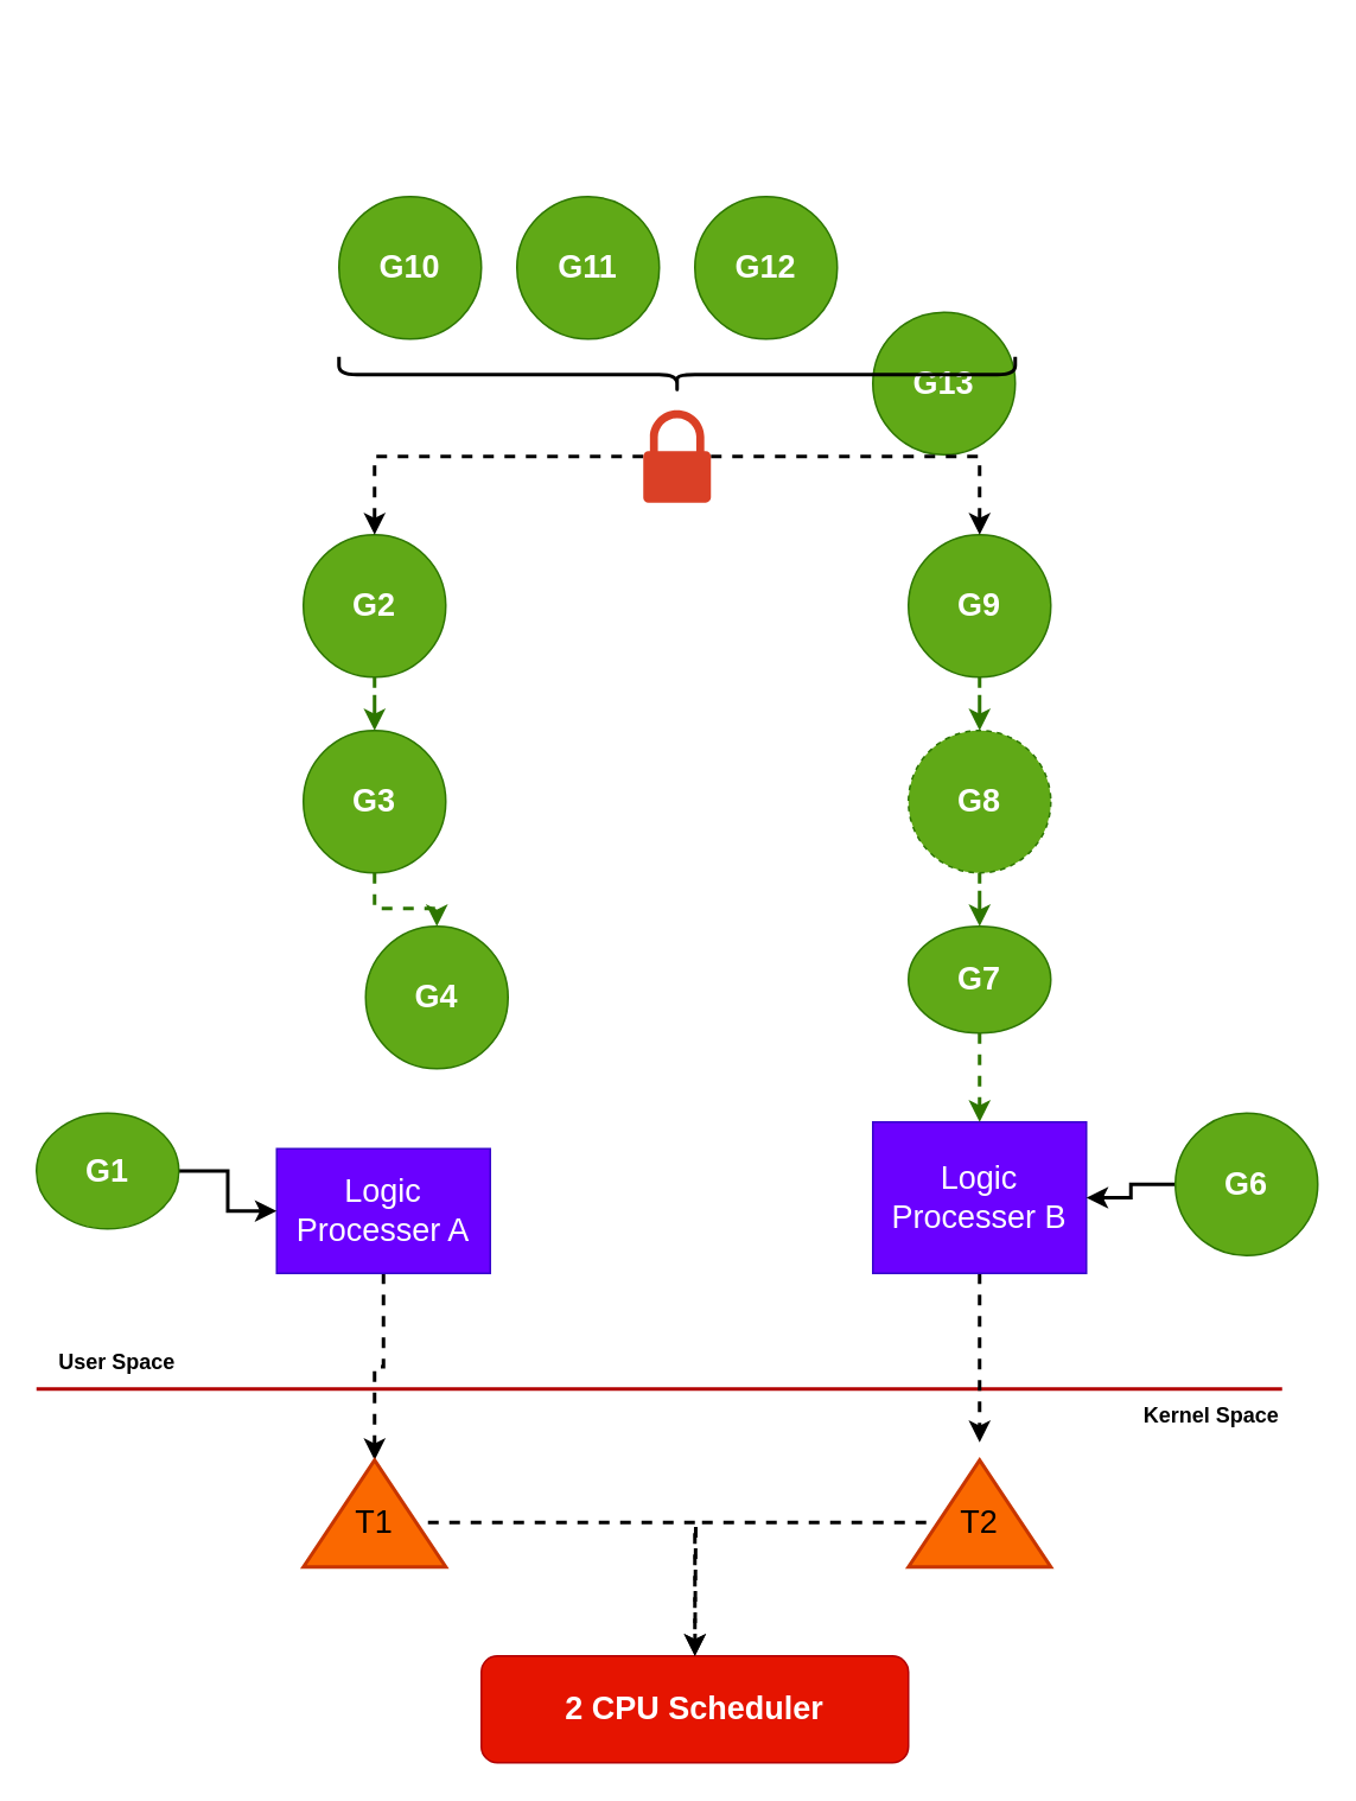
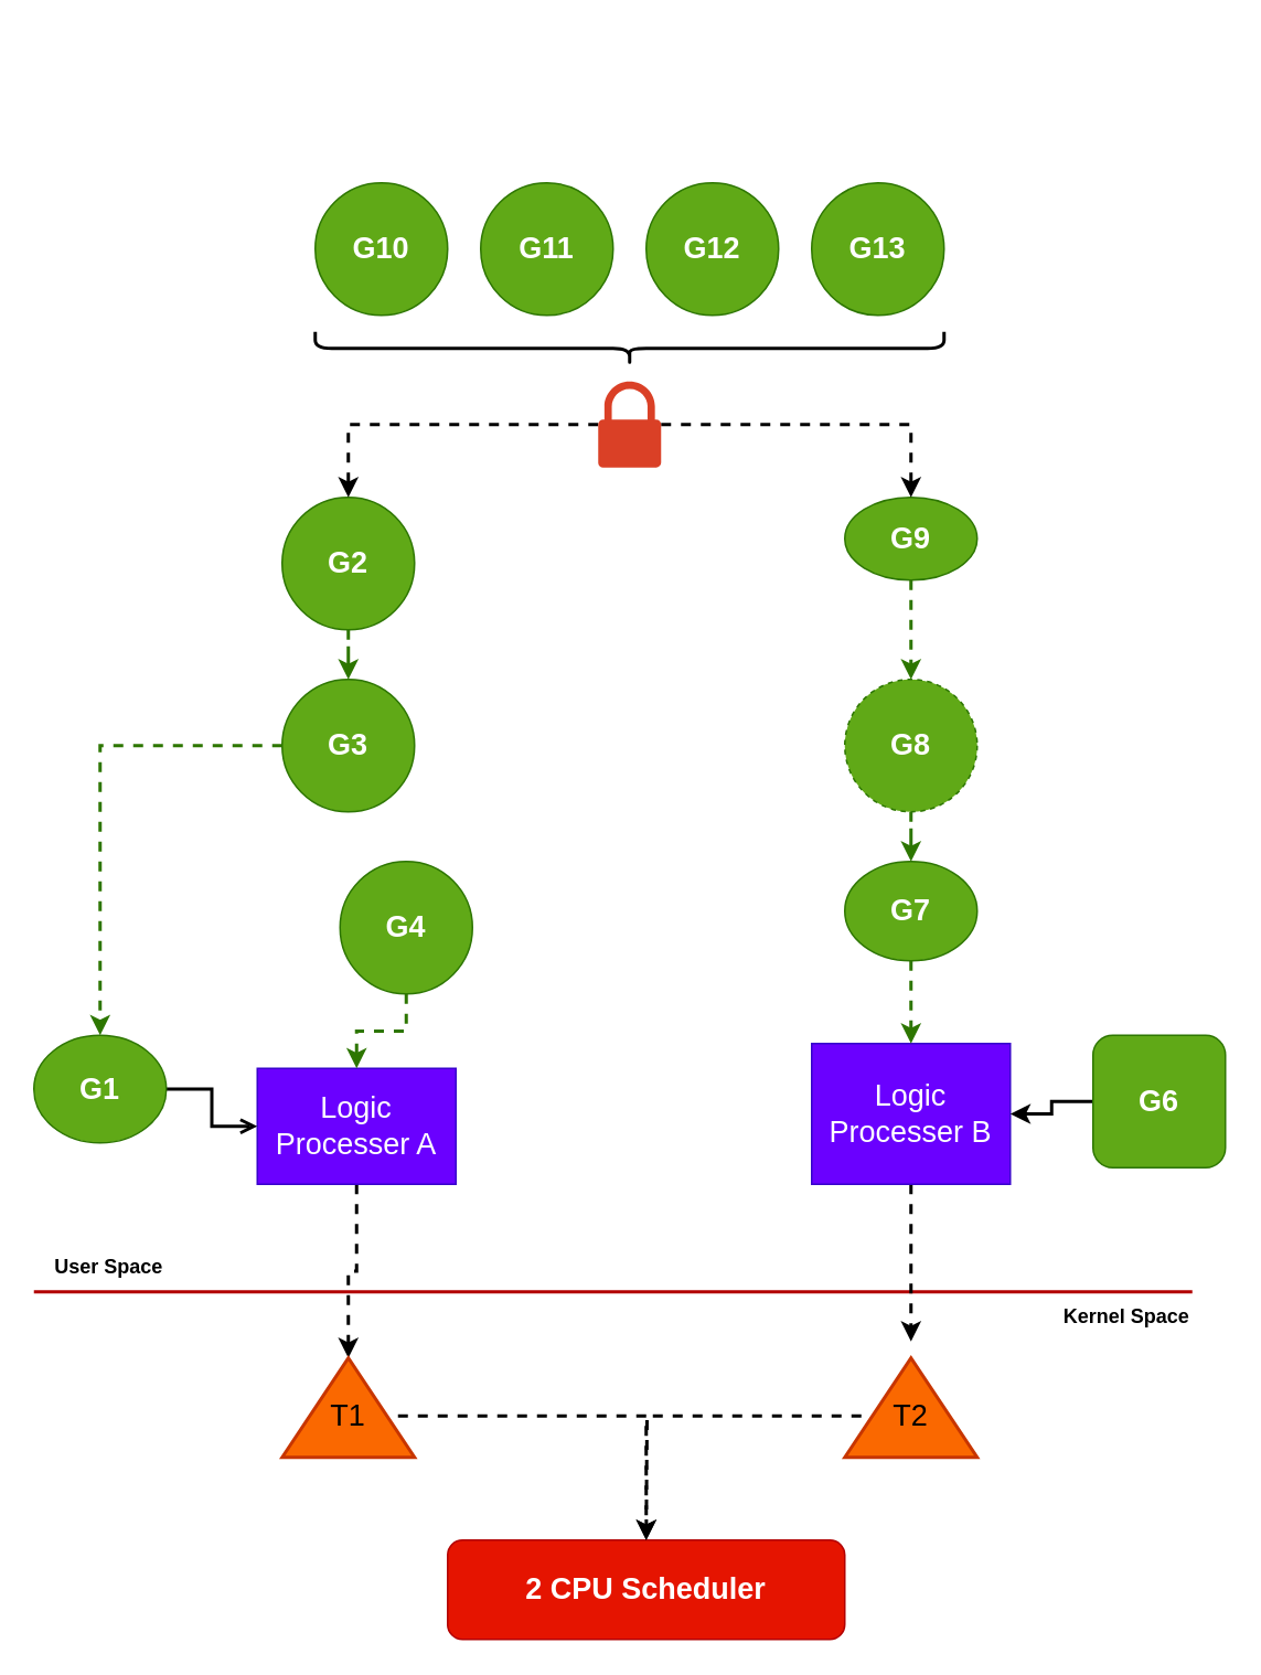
  <mxCell id="0" />
  <mxCell id="1" parent="0" />
  <mxCell id="2" value="" style="endArrow=none;html=1;rounded=0;strokeWidth=2;fillColor=#e51400;strokeColor=#B20000;" edge="1" parent="1"><mxGeometry width="50" height="50" relative="1" as="geometry"><mxPoint x="20" y="780" as="sourcePoint" /><mxPoint x="720" y="780" as="targetPoint" /></mxGeometry></mxCell>
  <mxCell id="3" value="&lt;b&gt;User Space&lt;/b&gt;" style="text;html=1;align=center;verticalAlign=middle;resizable=0;points=[];autosize=1;strokeColor=none;fillColor=none;" vertex="1" parent="1"><mxGeometry x="20" y="750" width="90" height="30" as="geometry" /></mxCell>
  <mxCell id="4" value="&lt;font style=&quot;font-size: 12px;&quot;&gt;&lt;b&gt;Kernel Space&lt;/b&gt;&lt;/font&gt;" style="text;html=1;align=center;verticalAlign=middle;resizable=0;points=[];autosize=1;strokeColor=none;fillColor=none;" vertex="1" parent="1"><mxGeometry x="630" y="780" width="100" height="30" as="geometry" /></mxCell>
  <mxCell id="5" value="&lt;font style=&quot;font-size: 18px;&quot;&gt;&lt;b&gt;2 CPU Scheduler&lt;/b&gt;&lt;/font&gt;" style="rounded=1;whiteSpace=wrap;html=1;fontSize=12;fillColor=#e51400;fontColor=#ffffff;strokeColor=#B20000;" vertex="1" parent="1"><mxGeometry x="270" y="930" width="240" height="60" as="geometry" /></mxCell>
  <mxCell id="6" style="edgeStyle=orthogonalEdgeStyle;rounded=0;orthogonalLoop=1;jettySize=auto;html=1;entryX=1;entryY=0.5;entryDx=0;entryDy=0;dashed=1;fontSize=18;strokeWidth=2;" edge="1" parent="1" source="7" target="34"><mxGeometry relative="1" as="geometry" /></mxCell>
  <mxCell id="7" value="Logic Processer A" style="rounded=0;whiteSpace=wrap;html=1;fontSize=18;fillColor=#6a00ff;fontColor=#ffffff;strokeColor=#3700CC;" vertex="1" parent="1"><mxGeometry x="155" y="645" width="120" height="70" as="geometry" /></mxCell>
  <mxCell id="8" style="edgeStyle=orthogonalEdgeStyle;rounded=0;orthogonalLoop=1;jettySize=auto;html=1;dashed=1;fontSize=18;strokeWidth=2;" edge="1" parent="1" source="9"><mxGeometry relative="1" as="geometry"><mxPoint x="550" y="810" as="targetPoint" /></mxGeometry></mxCell>
  <mxCell id="9" value="Logic Processer B" style="rounded=0;whiteSpace=wrap;html=1;fontSize=18;fillColor=#6a00ff;fontColor=#ffffff;strokeColor=#3700CC;" vertex="1" parent="1"><mxGeometry x="490" y="630" width="120" height="85" as="geometry" /></mxCell>
- <mxCell id="10" style="edgeStyle=orthogonalEdgeStyle;rounded=0;orthogonalLoop=1;jettySize=auto;html=1;entryX=0;entryY=0.5;entryDx=0;entryDy=0;fontSize=18;strokeWidth=2;" edge="1" parent="1" source="11" target="7"><mxGeometry relative="1" as="geometry" /></mxCell>
+ <mxCell id="10" style="edgeStyle=orthogonalEdgeStyle;rounded=0;orthogonalLoop=1;jettySize=auto;html=1;entryX=0;entryY=0.5;entryDx=0;entryDy=0;fontSize=18;strokeWidth=2;endArrow=open;" edge="1" parent="1" source="11" target="7"><mxGeometry relative="1" as="geometry" /></mxCell>
  <mxCell id="11" value="&lt;b&gt;G1&lt;/b&gt;" style="ellipse;whiteSpace=wrap;html=1;aspect=fixed;fontSize=18;fillColor=#60a917;fontColor=#ffffff;strokeColor=#2D7600;" vertex="1" parent="1"><mxGeometry x="20" y="625" width="80" height="65" as="geometry" /></mxCell>
  <mxCell id="12" style="edgeStyle=orthogonalEdgeStyle;rounded=0;orthogonalLoop=1;jettySize=auto;html=1;entryX=1;entryY=0.5;entryDx=0;entryDy=0;fontSize=18;strokeWidth=2;" edge="1" parent="1" source="13" target="9"><mxGeometry relative="1" as="geometry" /></mxCell>
- <mxCell id="13" value="&lt;b&gt;G6&lt;/b&gt;" style="ellipse;whiteSpace=wrap;html=1;aspect=fixed;fontSize=18;fillColor=#60a917;fontColor=#ffffff;strokeColor=#2D7600;" vertex="1" parent="1"><mxGeometry x="660" y="625" width="80" height="80" as="geometry" /></mxCell>
+ <mxCell id="13" value="&lt;b&gt;G6&lt;/b&gt;" style="whiteSpace=wrap;html=1;aspect=fixed;fontSize=18;fillColor=#60a917;fontColor=#ffffff;strokeColor=#2D7600;rounded=1;" vertex="1" parent="1"><mxGeometry x="660" y="625" width="80" height="80" as="geometry" /></mxCell>
+ <mxCell id="14" style="edgeStyle=orthogonalEdgeStyle;rounded=0;orthogonalLoop=1;jettySize=auto;html=1;exitX=0.5;exitY=1;exitDx=0;exitDy=0;entryX=0.5;entryY=0;entryDx=0;entryDy=0;fontSize=18;strokeWidth=2;dashed=1;fillColor=#60a917;strokeColor=#2D7600;" edge="1" parent="1" source="15" target="7"><mxGeometry relative="1" as="geometry" /></mxCell>
  <mxCell id="15" value="&lt;b&gt;G4&lt;/b&gt;" style="ellipse;whiteSpace=wrap;html=1;aspect=fixed;fontSize=18;fillColor=#60a917;fontColor=#ffffff;strokeColor=#2D7600;" vertex="1" parent="1"><mxGeometry x="205" y="520" width="80" height="80" as="geometry" /></mxCell>
- <mxCell id="16" style="edgeStyle=orthogonalEdgeStyle;rounded=0;orthogonalLoop=1;jettySize=auto;html=1;entryX=0.5;entryY=0;entryDx=0;entryDy=0;fontSize=18;strokeWidth=2;dashed=1;fillColor=#60a917;strokeColor=#2D7600;" edge="1" parent="1" source="17" target="15"><mxGeometry relative="1" as="geometry" /></mxCell>
+ <mxCell id="16" style="edgeStyle=orthogonalEdgeStyle;rounded=0;orthogonalLoop=1;jettySize=auto;html=1;fontSize=18;strokeWidth=2;dashed=1;fillColor=#60a917;strokeColor=#2D7600;" edge="1" parent="1" source="17" target="11"><mxGeometry relative="1" as="geometry" /></mxCell>
  <mxCell id="17" value="&lt;b&gt;G3&lt;/b&gt;" style="ellipse;whiteSpace=wrap;html=1;aspect=fixed;fontSize=18;fillColor=#60a917;fontColor=#ffffff;strokeColor=#2D7600;" vertex="1" parent="1"><mxGeometry x="170" y="410" width="80" height="80" as="geometry" /></mxCell>
  <mxCell id="18" style="edgeStyle=orthogonalEdgeStyle;rounded=0;orthogonalLoop=1;jettySize=auto;html=1;entryX=0.5;entryY=0;entryDx=0;entryDy=0;fontSize=18;strokeWidth=2;dashed=1;fillColor=#60a917;strokeColor=#2D7600;" edge="1" parent="1" source="19" target="17"><mxGeometry relative="1" as="geometry" /></mxCell>
  <mxCell id="19" value="&lt;b&gt;G2&lt;/b&gt;" style="ellipse;whiteSpace=wrap;html=1;aspect=fixed;fontSize=18;fillColor=#60a917;fontColor=#ffffff;strokeColor=#2D7600;" vertex="1" parent="1"><mxGeometry x="170" y="300" width="80" height="80" as="geometry" /></mxCell>
  <mxCell id="20" style="edgeStyle=orthogonalEdgeStyle;rounded=0;orthogonalLoop=1;jettySize=auto;html=1;exitX=0.5;exitY=1;exitDx=0;exitDy=0;entryX=0.5;entryY=0;entryDx=0;entryDy=0;dashed=1;fontSize=18;strokeWidth=2;fillColor=#60a917;strokeColor=#2D7600;" edge="1" parent="1" source="21" target="9"><mxGeometry relative="1" as="geometry" /></mxCell>
  <mxCell id="21" value="&lt;b&gt;G7&lt;/b&gt;" style="ellipse;whiteSpace=wrap;html=1;aspect=fixed;fontSize=18;fillColor=#60a917;fontColor=#ffffff;strokeColor=#2D7600;" vertex="1" parent="1"><mxGeometry x="510" y="520" width="80" height="60" as="geometry" /></mxCell>
  <mxCell id="22" style="edgeStyle=orthogonalEdgeStyle;rounded=0;orthogonalLoop=1;jettySize=auto;html=1;entryX=0.5;entryY=0;entryDx=0;entryDy=0;fontSize=18;strokeWidth=2;dashed=1;fillColor=#60a917;strokeColor=#2D7600;" edge="1" parent="1" source="23" target="21"><mxGeometry relative="1" as="geometry" /></mxCell>
  <mxCell id="23" value="&lt;b&gt;G8&lt;/b&gt;" style="ellipse;whiteSpace=wrap;html=1;aspect=fixed;fontSize=18;fillColor=#60a917;fontColor=#ffffff;strokeColor=#2D7600;dashed=1;" vertex="1" parent="1"><mxGeometry x="510" y="410" width="80" height="80" as="geometry" /></mxCell>
  <mxCell id="24" style="edgeStyle=orthogonalEdgeStyle;rounded=0;orthogonalLoop=1;jettySize=auto;html=1;entryX=0.5;entryY=0;entryDx=0;entryDy=0;fontSize=18;strokeWidth=2;dashed=1;fillColor=#60a917;strokeColor=#2D7600;" edge="1" parent="1" source="25" target="23"><mxGeometry relative="1" as="geometry" /></mxCell>
- <mxCell id="25" value="&lt;b&gt;G9&lt;/b&gt;" style="ellipse;whiteSpace=wrap;html=1;aspect=fixed;fontSize=18;fillColor=#60a917;fontColor=#ffffff;strokeColor=#2D7600;" vertex="1" parent="1"><mxGeometry x="510" y="300" width="80" height="80" as="geometry" /></mxCell>
+ <mxCell id="25" value="&lt;b&gt;G9&lt;/b&gt;" style="ellipse;whiteSpace=wrap;html=1;aspect=fixed;fontSize=18;fillColor=#60a917;fontColor=#ffffff;strokeColor=#2D7600;" vertex="1" parent="1"><mxGeometry x="510" y="300" width="80" height="50" as="geometry" /></mxCell>
  <mxCell id="26" value="&lt;b&gt;G10&lt;/b&gt;" style="ellipse;whiteSpace=wrap;html=1;aspect=fixed;fontSize=18;fillColor=#60a917;fontColor=#ffffff;strokeColor=#2D7600;" vertex="1" parent="1"><mxGeometry x="190" y="110" width="80" height="80" as="geometry" /></mxCell>
  <mxCell id="27" value="&lt;b&gt;G11&lt;/b&gt;" style="ellipse;whiteSpace=wrap;html=1;aspect=fixed;fontSize=18;fillColor=#60a917;fontColor=#ffffff;strokeColor=#2D7600;" vertex="1" parent="1"><mxGeometry x="290" y="110" width="80" height="80" as="geometry" /></mxCell>
  <mxCell id="28" value="&lt;b&gt;G12&lt;/b&gt;" style="ellipse;whiteSpace=wrap;html=1;aspect=fixed;fontSize=18;fillColor=#60a917;fontColor=#ffffff;strokeColor=#2D7600;" vertex="1" parent="1"><mxGeometry x="390" y="110" width="80" height="80" as="geometry" /></mxCell>
- <mxCell id="29" value="&lt;b&gt;G13&lt;/b&gt;" style="ellipse;whiteSpace=wrap;html=1;aspect=fixed;fontSize=18;fillColor=#60a917;fontColor=#ffffff;strokeColor=#2D7600;" vertex="1" parent="1"><mxGeometry x="490" y="175" width="80" height="80" as="geometry" /></mxCell>
+ <mxCell id="29" value="&lt;b&gt;G13&lt;/b&gt;" style="ellipse;whiteSpace=wrap;html=1;aspect=fixed;fontSize=18;fillColor=#60a917;fontColor=#ffffff;strokeColor=#2D7600;" vertex="1" parent="1"><mxGeometry x="490" y="110" width="80" height="80" as="geometry" /></mxCell>
  <mxCell id="30" value="" style="shape=curlyBracket;whiteSpace=wrap;html=1;rounded=1;fontSize=18;rotation=-90;strokeWidth=2;" vertex="1" parent="1"><mxGeometry x="370" y="20" width="20" height="380" as="geometry" /></mxCell>
  <mxCell id="31" style="edgeStyle=orthogonalEdgeStyle;rounded=0;orthogonalLoop=1;jettySize=auto;html=1;entryX=0.5;entryY=0;entryDx=0;entryDy=0;dashed=1;fontSize=18;strokeWidth=2;" edge="1" parent="1" source="33" target="19"><mxGeometry relative="1" as="geometry" /></mxCell>
  <mxCell id="32" style="edgeStyle=orthogonalEdgeStyle;rounded=0;orthogonalLoop=1;jettySize=auto;html=1;entryX=0.5;entryY=0;entryDx=0;entryDy=0;dashed=1;fontSize=18;strokeWidth=2;" edge="1" parent="1" source="33" target="25"><mxGeometry relative="1" as="geometry" /></mxCell>
  <mxCell id="33" value="" style="sketch=0;pointerEvents=1;shadow=0;dashed=0;html=1;strokeColor=none;labelPosition=center;verticalLabelPosition=bottom;verticalAlign=top;outlineConnect=0;align=center;shape=mxgraph.office.security.lock_protected;fillColor=#DA4026;fontSize=18;" vertex="1" parent="1"><mxGeometry x="361" y="230" width="38" height="52" as="geometry" /></mxCell>
  <mxCell id="34" value="" style="triangle;whiteSpace=wrap;html=1;fontSize=18;strokeWidth=2;rotation=-90;fillColor=#fa6800;fontColor=#000000;strokeColor=#C73500;" vertex="1" parent="1"><mxGeometry x="180" y="810" width="60" height="80" as="geometry" /></mxCell>
  <mxCell id="35" value="" style="triangle;whiteSpace=wrap;html=1;fontSize=18;strokeWidth=2;rotation=-90;fillColor=#fa6800;fontColor=#000000;strokeColor=#C73500;" vertex="1" parent="1"><mxGeometry x="520" y="810" width="60" height="80" as="geometry" /></mxCell>
  <mxCell id="36" style="edgeStyle=orthogonalEdgeStyle;rounded=0;orthogonalLoop=1;jettySize=auto;html=1;dashed=1;fontSize=18;strokeWidth=2;" edge="1" parent="1" source="37" target="5"><mxGeometry relative="1" as="geometry" /></mxCell>
  <mxCell id="37" value="T1" style="text;html=1;strokeColor=none;fillColor=none;align=center;verticalAlign=middle;whiteSpace=wrap;rounded=0;fontSize=18;" vertex="1" parent="1"><mxGeometry x="180" y="840" width="60" height="30" as="geometry" /></mxCell>
  <mxCell id="38" style="edgeStyle=orthogonalEdgeStyle;rounded=0;orthogonalLoop=1;jettySize=auto;html=1;dashed=1;fontSize=18;strokeWidth=2;" edge="1" parent="1" source="39"><mxGeometry relative="1" as="geometry"><mxPoint x="390" y="930" as="targetPoint" /></mxGeometry></mxCell>
  <mxCell id="39" value="T2" style="text;html=1;strokeColor=none;fillColor=none;align=center;verticalAlign=middle;whiteSpace=wrap;rounded=0;fontSize=18;" vertex="1" parent="1"><mxGeometry x="520" y="840" width="60" height="30" as="geometry" /></mxCell>
